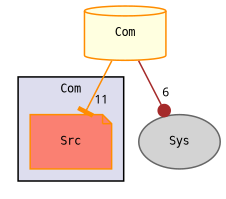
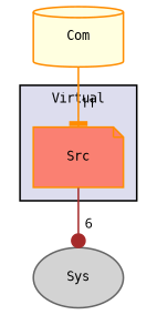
  digraph {
    compound=true
    fontname="DejaVu Sans Mono"
    node [color=darkorange fontname="DejaVu Sans Mono" fontsize=8 style=filled]
    edge [fontname="DejaVu Sans Mono" labeldistance=1.5 labelfontname=Sans labelfontsize=8]
    n1 [fillcolor=salmon label=Src pencolor=black shape=note]
    n2 [color=gray40 fillcolor=lightgrey label=Sys shape=ellipse]
    n3 [fillcolor=lightyellow label=Com shape=cylinder]
    subgraph cluster_1 {
      bgcolor="#ddddee"
      fontsize=8
-     label=Com
+     label=Virtual
      pencolor=black
      n1
    }
-   n3 -> n2 [arrowhead=dot color=brown headlabel=6]
+   n1 -> n2 [arrowhead=dot color=brown headlabel=6]
    n3 -> n1 [arrowhead=tee color=darkorange headlabel=11]
  }
